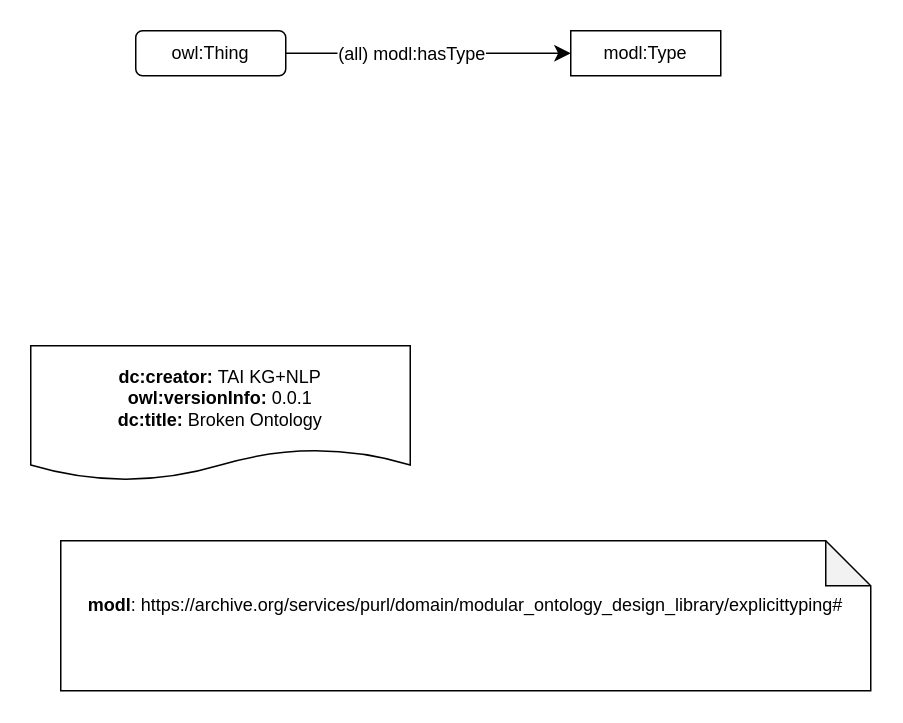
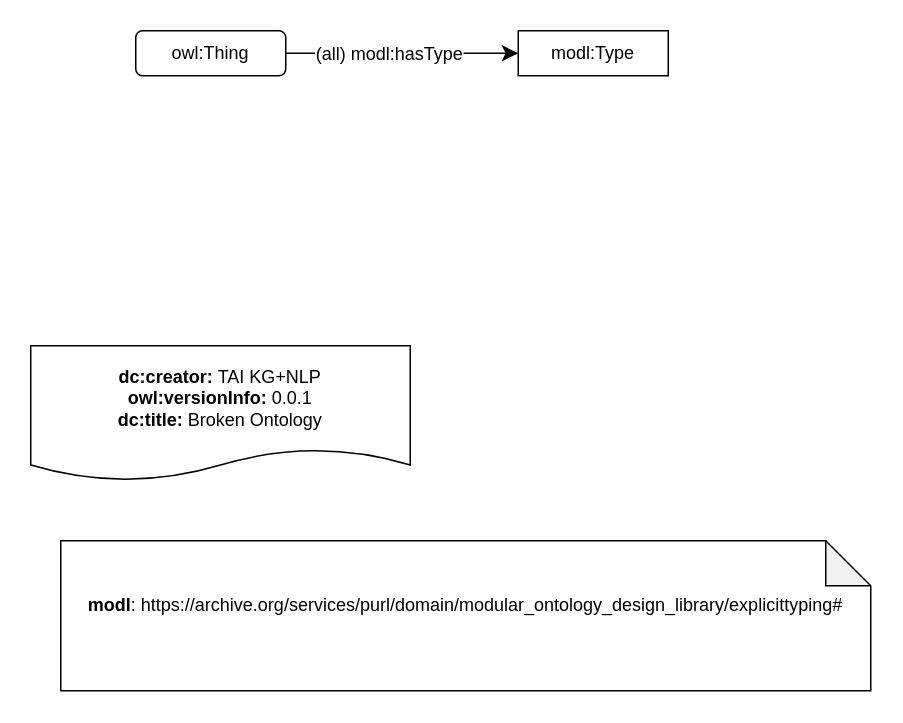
  <mxCell id="0" />
  <mxCell id="1" parent="0" />
  <mxCell id="2" value="&lt;div&gt;&lt;b&gt;modl&lt;/b&gt;: https://archive.org/services/purl/domain/modular_ontology_design_library/explicittyping#&lt;/div&gt;&lt;div&gt;&lt;br&gt;&lt;/div&gt;" style="shape=note;whiteSpace=wrap;html=1;backgroundOutline=1;darkOpacity=0.05;" parent="1" vertex="1"><mxGeometry x="40" y="360" width="540" height="100" as="geometry" /></mxCell>
  <mxCell id="3" value="&lt;div&gt;&lt;b&gt;dc:creator:&lt;/b&gt;&amp;nbsp;TAI KG+NLP&lt;/div&gt;&lt;div&gt;&lt;b&gt;owl:versionInfo:&lt;/b&gt; 0.0.1&lt;/div&gt;&lt;div&gt;&lt;b&gt;dc:title:&lt;/b&gt; Broken Ontology&lt;/div&gt;" style="shape=document;whiteSpace=wrap;html=1;boundedLbl=1;labelBackgroundColor=#ffffff;strokeColor=#000000;fontSize=12;fontColor=#000000;size=0.233;" parent="1" vertex="1"><mxGeometry x="20" y="230" width="253" height="90" as="geometry" /></mxCell>
- <mxCell id="4" value="modl:Type" style="rounded=0;whiteSpace=wrap;html=1;snapToPoint=1;points=[[0.1,0],[0.2,0],[0.3,0],[0.4,0],[0.5,0],[0.6,0],[0.7,0],[0.8,0],[0.9,0],[0,0.1],[0,0.3],[0,0.5],[0,0.7],[0,0.9],[0.1,1],[0.2,1],[0.3,1],[0.4,1],[0.5,1],[0.6,1],[0.7,1],[0.8,1],[0.9,1],[1,0.1],[1,0.3],[1,0.5],[1,0.7],[1,0.9]];" parent="1" vertex="1"><mxGeometry x="380" y="20" width="100" height="30" as="geometry" /></mxCell>
+ <mxCell id="4" value="modl:Type" style="rounded=0;whiteSpace=wrap;html=1;snapToPoint=1;points=[[0.1,0],[0.2,0],[0.3,0],[0.4,0],[0.5,0],[0.6,0],[0.7,0],[0.8,0],[0.9,0],[0,0.1],[0,0.3],[0,0.5],[0,0.7],[0,0.9],[0.1,1],[0.2,1],[0.3,1],[0.4,1],[0.5,1],[0.6,1],[0.7,1],[0.8,1],[0.9,1],[1,0.1],[1,0.3],[1,0.5],[1,0.7],[1,0.9]];" parent="1" vertex="1"><mxGeometry x="345" y="20" width="100" height="30" as="geometry" /></mxCell>
  <mxCell id="5" value="" style="endArrow=classic;html=1;exitX=1;exitY=0.5;exitDx=0;exitDy=0;endSize=8;entryX=0;entryY=0.5;entryDx=0;entryDy=0;arcSize=0;" parent="1" source="7" target="4" edge="1"><mxGeometry width="50" height="50" relative="1" as="geometry"><mxPoint x="195" y="35" as="sourcePoint" /><mxPoint x="390" y="40" as="targetPoint" /></mxGeometry></mxCell>
  <mxCell id="6" value="(all) modl:hasType" style="text;html=1;align=center;verticalAlign=middle;resizable=0;points=[];labelBackgroundColor=#ffffff;" parent="5" vertex="1" connectable="0"><mxGeometry x="-0.127" relative="1" as="geometry"><mxPoint as="offset" /></mxGeometry></mxCell>
  <mxCell id="7" value="owl:Thing" style="whiteSpace=wrap;html=1;snapToPoint=1;points=[[0.1,0],[0.2,0],[0.3,0],[0.4,0],[0.5,0],[0.6,0],[0.7,0],[0.8,0],[0.9,0],[0,0.1],[0,0.3],[0,0.5],[0,0.7],[0,0.9],[0.1,1],[0.2,1],[0.3,1],[0.4,1],[0.5,1],[0.6,1],[0.7,1],[0.8,1],[0.9,1],[1,0.1],[1,0.3],[1,0.5],[1,0.7],[1,0.9]];rounded=1;" parent="1" vertex="1"><mxGeometry x="90" y="20" width="100" height="30" as="geometry" /></mxCell>
